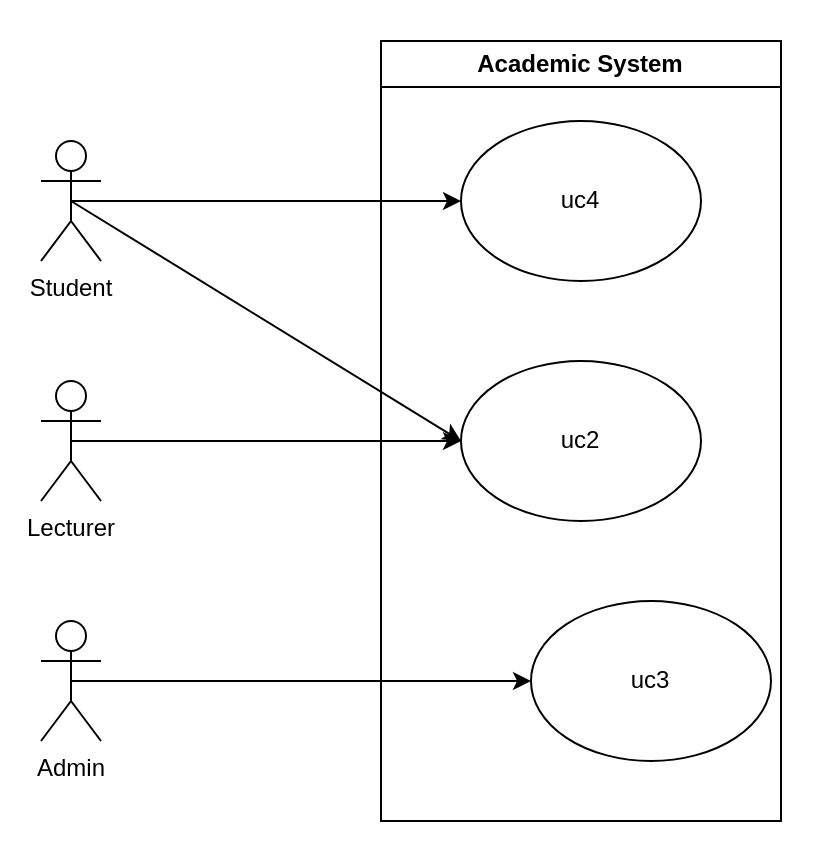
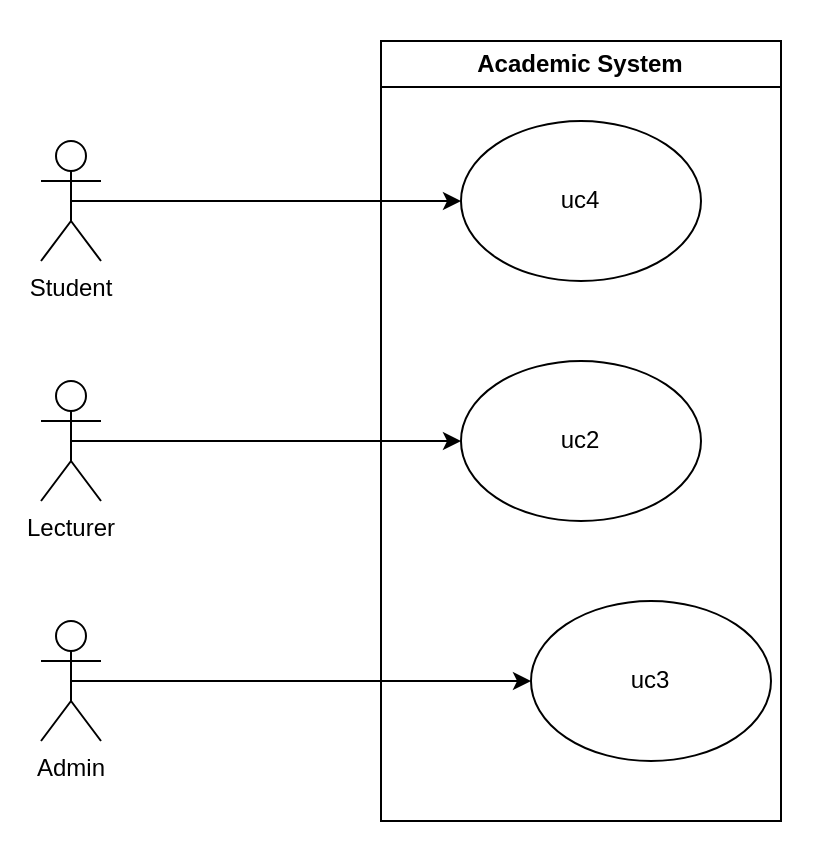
  <mxCell id="0" />
  <mxCell id="1" parent="0" />
  <mxCell id="2" style="edgeStyle=none;html=1;exitX=0.5;exitY=0.5;exitDx=0;exitDy=0;exitPerimeter=0;entryX=0;entryY=0.5;entryDx=0;entryDy=0;" edge="1" parent="1" source="3" target="10"><mxGeometry relative="1" as="geometry" /></mxCell>
  <mxCell id="3" value="Lecturer" style="shape=umlActor;verticalLabelPosition=bottom;verticalAlign=top;html=1;outlineConnect=0;" vertex="1" parent="1"><mxGeometry x="20" y="190" width="30" height="60" as="geometry" /></mxCell>
  <mxCell id="4" style="edgeStyle=none;html=1;exitX=0.5;exitY=0.5;exitDx=0;exitDy=0;exitPerimeter=0;entryX=0;entryY=0.5;entryDx=0;entryDy=0;" edge="1" parent="1" source="6" target="7"><mxGeometry relative="1" as="geometry" /></mxCell>
- <mxCell id="5" style="edgeStyle=none;html=1;exitX=0.5;exitY=0.5;exitDx=0;exitDy=0;exitPerimeter=0;entryX=0;entryY=0.5;entryDx=0;entryDy=0;" edge="1" parent="1" source="6" target="10"><mxGeometry relative="1" as="geometry" /></mxCell>
  <mxCell id="6" value="Student" style="shape=umlActor;verticalLabelPosition=bottom;verticalAlign=top;html=1;outlineConnect=0;" vertex="1" parent="1"><mxGeometry x="20" y="70" width="30" height="60" as="geometry" /></mxCell>
  <mxCell id="7" value="uc4" style="ellipse;whiteSpace=wrap;html=1;" vertex="1" parent="1"><mxGeometry x="230" y="60" width="120" height="80" as="geometry" /></mxCell>
  <mxCell id="8" style="edgeStyle=none;html=1;exitX=0.5;exitY=0.5;exitDx=0;exitDy=0;exitPerimeter=0;entryX=0;entryY=0.5;entryDx=0;entryDy=0;" edge="1" parent="1" source="9" target="11"><mxGeometry relative="1" as="geometry" /></mxCell>
  <mxCell id="9" value="Admin&lt;br&gt;" style="shape=umlActor;verticalLabelPosition=bottom;verticalAlign=top;html=1;outlineConnect=0;" vertex="1" parent="1"><mxGeometry x="20" y="310" width="30" height="60" as="geometry" /></mxCell>
  <mxCell id="10" value="uc2" style="ellipse;whiteSpace=wrap;html=1;" vertex="1" parent="1"><mxGeometry x="230" y="180" width="120" height="80" as="geometry" /></mxCell>
  <mxCell id="11" value="uc3" style="ellipse;whiteSpace=wrap;html=1;" vertex="1" parent="1"><mxGeometry x="265" y="300" width="120" height="80" as="geometry" /></mxCell>
  <mxCell id="12" value="Academic System" style="swimlane;whiteSpace=wrap;html=1;" vertex="1" parent="1"><mxGeometry x="190" y="20" width="200" height="390" as="geometry" /></mxCell>
